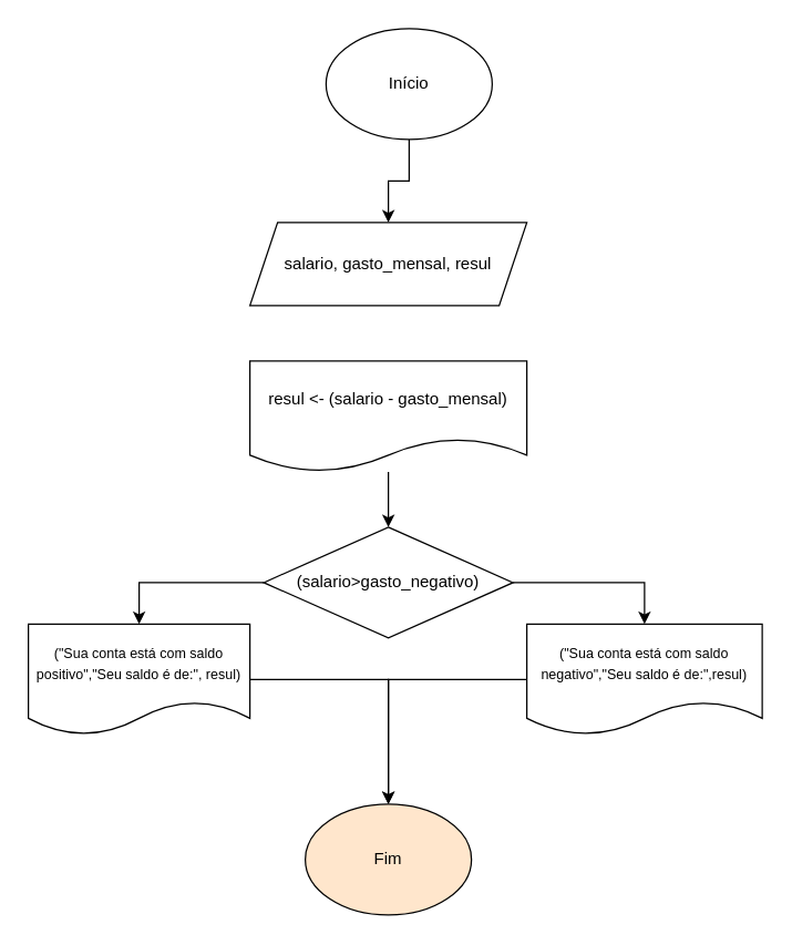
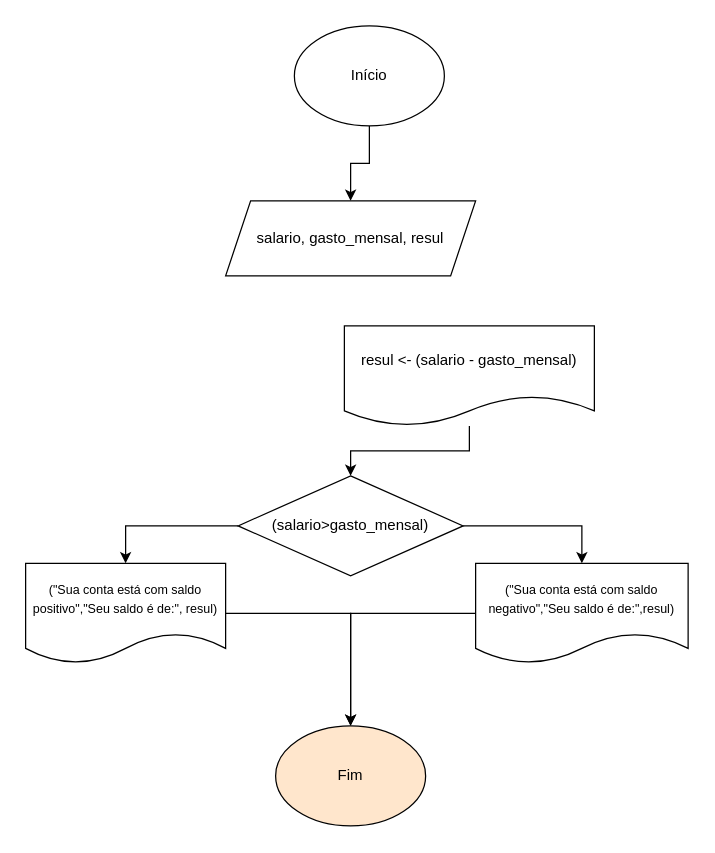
  <mxCell id="0" />
  <mxCell id="1" parent="0" />
  <mxCell id="2" style="edgeStyle=orthogonalEdgeStyle;rounded=0;orthogonalLoop=1;jettySize=auto;html=1;entryX=0.5;entryY=0;entryDx=0;entryDy=0;" edge="1" parent="1" source="3" target="4"><mxGeometry relative="1" as="geometry" /></mxCell>
  <mxCell id="3" value="Início" style="ellipse;whiteSpace=wrap;html=1;" vertex="1" parent="1"><mxGeometry x="235" y="20" width="120" height="80" as="geometry" /></mxCell>
  <mxCell id="4" value="&lt;div&gt;salario,&amp;nbsp;&lt;span style=&quot;background-color: initial;&quot;&gt;gasto_mensal,&amp;nbsp;&lt;/span&gt;&lt;span style=&quot;background-color: initial;&quot;&gt;resul&lt;/span&gt;&lt;/div&gt;" style="shape=parallelogram;perimeter=parallelogramPerimeter;whiteSpace=wrap;html=1;fixedSize=1;" vertex="1" parent="1"><mxGeometry x="180" y="160" width="200" height="60" as="geometry" /></mxCell>
  <mxCell id="5" style="edgeStyle=orthogonalEdgeStyle;rounded=0;orthogonalLoop=1;jettySize=auto;html=1;entryX=0.5;entryY=0;entryDx=0;entryDy=0;" edge="1" parent="1" source="7" target="11"><mxGeometry relative="1" as="geometry" /></mxCell>
  <mxCell id="6" style="edgeStyle=orthogonalEdgeStyle;rounded=0;orthogonalLoop=1;jettySize=auto;html=1;entryX=0.5;entryY=0;entryDx=0;entryDy=0;" edge="1" parent="1" source="7" target="9"><mxGeometry relative="1" as="geometry" /></mxCell>
- <mxCell id="7" value="(salario&amp;gt;gasto_negativo)" style="rhombus;whiteSpace=wrap;html=1;" vertex="1" parent="1"><mxGeometry x="190" y="380" width="180" height="80" as="geometry" /></mxCell>
+ <mxCell id="7" value="(salario&amp;gt;gasto_mensal)" style="rhombus;whiteSpace=wrap;html=1;" vertex="1" parent="1"><mxGeometry x="190" y="380" width="180" height="80" as="geometry" /></mxCell>
  <mxCell id="8" style="edgeStyle=orthogonalEdgeStyle;rounded=0;orthogonalLoop=1;jettySize=auto;html=1;" edge="1" parent="1" source="9" target="12"><mxGeometry relative="1" as="geometry" /></mxCell>
  <mxCell id="9" value="&lt;div&gt;&lt;font style=&quot;font-size: 10px;&quot;&gt;(&quot;Sua conta está com saldo positivo&quot;,&quot;Seu saldo é de:&quot;, resul)&lt;/font&gt;&lt;/div&gt;" style="shape=document;whiteSpace=wrap;html=1;boundedLbl=1;" vertex="1" parent="1"><mxGeometry x="20" y="450" width="160" height="80" as="geometry" /></mxCell>
  <mxCell id="10" style="edgeStyle=orthogonalEdgeStyle;rounded=0;orthogonalLoop=1;jettySize=auto;html=1;" edge="1" parent="1" source="11" target="12"><mxGeometry relative="1" as="geometry" /></mxCell>
  <mxCell id="11" value="&lt;font style=&quot;font-size: 10px;&quot;&gt;(&quot;Sua conta está com saldo negativo&quot;,&quot;Seu saldo é de:&quot;,resul)&lt;/font&gt;" style="shape=document;whiteSpace=wrap;html=1;boundedLbl=1;" vertex="1" parent="1"><mxGeometry x="380" y="450" width="170" height="80" as="geometry" /></mxCell>
  <mxCell id="12" value="Fim" style="ellipse;whiteSpace=wrap;html=1;fillColor=#ffe6cc;" vertex="1" parent="1"><mxGeometry x="220" y="580" width="120" height="80" as="geometry" /></mxCell>
  <mxCell id="13" style="edgeStyle=orthogonalEdgeStyle;rounded=0;orthogonalLoop=1;jettySize=auto;html=1;entryX=0.5;entryY=0;entryDx=0;entryDy=0;" edge="1" parent="1" source="14" target="7"><mxGeometry relative="1" as="geometry" /></mxCell>
- <mxCell id="14" value="resul &amp;lt;- (salario - gasto_mensal)" style="shape=document;whiteSpace=wrap;html=1;boundedLbl=1;" vertex="1" parent="1"><mxGeometry x="180" y="260" width="200" height="80" as="geometry" /></mxCell>
+ <mxCell id="14" value="resul &amp;lt;- (salario - gasto_mensal)" style="shape=document;whiteSpace=wrap;html=1;boundedLbl=1;" vertex="1" parent="1"><mxGeometry x="275" y="260" width="200" height="80" as="geometry" /></mxCell>
